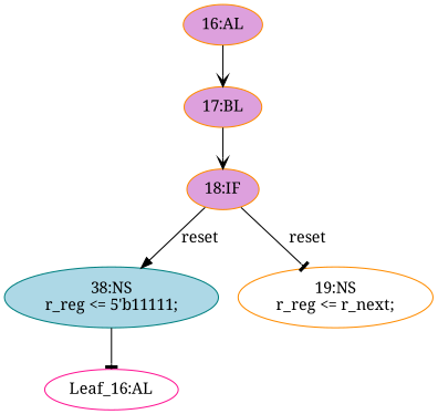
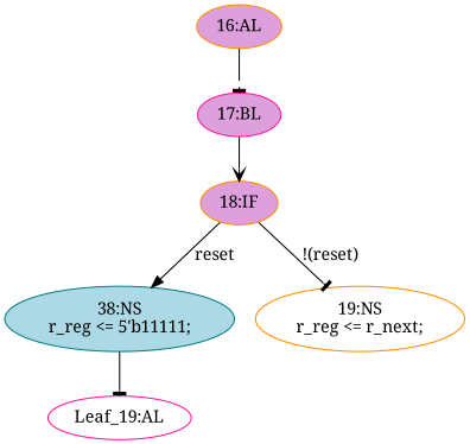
  strict digraph {
    fontname="Noto Serif"
    node [color=darkorange fillcolor=plum fontname="Noto Serif" statements="[]" style=filled typ=NonblockingSubstitution]
    edge [arrowhead=tee cond="[]" fontname="Noto Serif" lineno=None]
    n1 [ast="<pyverilog.vparser.ast.IfStatement object at 0x7fa570ca6c90>" label="18:IF" typ=IfStatement]
    n2 [ast="<pyverilog.vparser.ast.NonblockingSubstitution object at 0x7fa570c8f150>" color=teal fillcolor=lightblue label="38:NS\nr_reg <= 5'b11111;" statements="[<pyverilog.vparser.ast.NonblockingSubstitution object at 0x7fa570c8f150>]"]
    n3 [ast="<pyverilog.vparser.ast.NonblockingSubstitution object at 0x7fa570ca6f50>" fillcolor=white label="19:NS\nr_reg <= r_next;" statements="[<pyverilog.vparser.ast.NonblockingSubstitution object at 0x7fa570ca6f50>]"]
-   n4 [color=deeppink def_var="['r_reg']" fillcolor=white label="Leaf_16:AL" statements="" typ=""]
-   n5 [ast="<pyverilog.vparser.ast.Block object at 0x7fa570c8f2d0>" label="17:BL" typ=Block]
+   n4 [color=deeppink def_var="['r_reg']" fillcolor=white label="Leaf_19:AL" statements="" typ=""]
+   n5 [ast="<pyverilog.vparser.ast.Block object at 0x7fa570c8f2d0>" color=deeppink label="17:BL" typ=Block]
    n6 [ast="<pyverilog.vparser.ast.Always object at 0x7fa570c8f350>" clk_sens=True label="16:AL" sens="['clk', 'reset']" typ=Always use_var="['reset', 'r_next']"]
    n1 -> n2 [arrowhead=normal cond="['reset']" label=reset lineno=18]
-   n1 -> n3 [cond="['reset']" label=reset lineno=18]
+   n1 -> n3 [cond="['reset']" label="!(reset)" lineno=18]
    n2 -> n4
    n5 -> n1 [arrowhead=vee]
-   n6 -> n5 [arrowhead=vee]
+   n6 -> n5
  }
